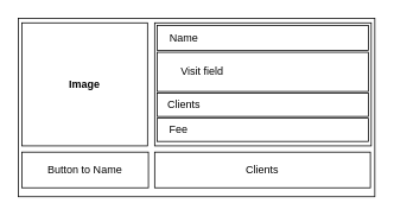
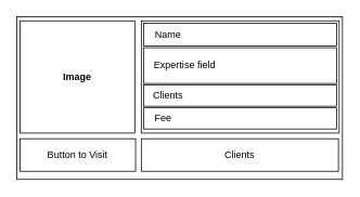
  <mxCell id="0" />
  <mxCell id="1" parent="0" />
  <mxCell id="2" value="" style="rounded=0;whiteSpace=wrap;html=1;movable=0;resizable=0;rotatable=0;deletable=0;editable=0;connectable=0;" parent="1" vertex="1"><mxGeometry x="20" y="20" width="400" height="200" as="geometry" /></mxCell>
  <mxCell id="3" value="Image" style="rounded=0;whiteSpace=wrap;html=1;fontStyle=1;movable=0;resizable=0;rotatable=0;deletable=0;editable=0;connectable=0;" parent="1" vertex="1"><mxGeometry x="24" y="25" width="141" height="138" as="geometry" /></mxCell>
  <mxCell id="4" value="" style="rounded=0;whiteSpace=wrap;html=1;movable=0;resizable=0;rotatable=0;deletable=0;editable=0;connectable=0;" parent="1" vertex="1"><mxGeometry x="173" y="25" width="243" height="138" as="geometry" /></mxCell>
- <mxCell id="5" value="Button to Name" style="rounded=0;whiteSpace=wrap;html=1;movable=0;resizable=0;rotatable=0;deletable=0;editable=0;connectable=0;" parent="1" vertex="1"><mxGeometry x="24" y="170" width="142" height="40" as="geometry" /></mxCell>
+ <mxCell id="5" value="Button to Visit" style="rounded=0;whiteSpace=wrap;html=1;movable=0;resizable=0;rotatable=0;deletable=0;editable=0;connectable=0;" parent="1" vertex="1"><mxGeometry x="24" y="170" width="142" height="40" as="geometry" /></mxCell>
  <mxCell id="6" value="Clients" style="rounded=0;whiteSpace=wrap;html=1;movable=0;resizable=0;rotatable=0;deletable=0;editable=0;connectable=0;" parent="1" vertex="1"><mxGeometry x="173" y="170" width="242" height="40" as="geometry" /></mxCell>
  <mxCell id="7" value="" style="rounded=0;whiteSpace=wrap;html=1;movable=0;resizable=0;rotatable=0;deletable=0;editable=0;connectable=0;" parent="1" vertex="1"><mxGeometry x="176" y="28" width="237" height="28" as="geometry" /></mxCell>
  <mxCell id="8" value="Name" style="text;html=1;strokeColor=none;fillColor=none;align=center;verticalAlign=middle;whiteSpace=wrap;rounded=0;movable=0;resizable=0;rotatable=0;deletable=0;editable=0;connectable=0;" parent="1" vertex="1"><mxGeometry x="176" y="28" width="60" height="30" as="geometry" /></mxCell>
  <mxCell id="9" value="" style="rounded=0;whiteSpace=wrap;html=1;movable=0;resizable=0;rotatable=0;deletable=0;editable=0;connectable=0;" parent="1" vertex="1"><mxGeometry x="176" y="58" width="237" height="44" as="geometry" /></mxCell>
- <mxCell id="10" value="Visit field" style="text;html=1;strokeColor=none;fillColor=none;align=center;verticalAlign=middle;whiteSpace=wrap;rounded=0;movable=0;resizable=0;rotatable=0;deletable=0;editable=0;connectable=0;" parent="1" vertex="1"><mxGeometry x="182" y="65" width="88.5" height="30" as="geometry" /></mxCell>
+ <mxCell id="10" value="Expertise field" style="text;html=1;strokeColor=none;fillColor=none;align=center;verticalAlign=middle;whiteSpace=wrap;rounded=0;movable=0;resizable=0;rotatable=0;deletable=0;editable=0;connectable=0;" parent="1" vertex="1"><mxGeometry x="182" y="65" width="88.5" height="30" as="geometry" /></mxCell>
  <mxCell id="11" value="" style="rounded=0;whiteSpace=wrap;html=1;movable=0;resizable=0;rotatable=0;deletable=0;editable=0;connectable=0;" parent="1" vertex="1"><mxGeometry x="176" y="104" width="237" height="26" as="geometry" /></mxCell>
  <mxCell id="12" value="Clients" style="text;html=1;strokeColor=none;fillColor=none;align=center;verticalAlign=middle;whiteSpace=wrap;rounded=0;movable=0;resizable=0;rotatable=0;deletable=0;editable=0;connectable=0;" parent="1" vertex="1"><mxGeometry x="176" y="102" width="60" height="30" as="geometry" /></mxCell>
  <mxCell id="13" value="" style="rounded=0;whiteSpace=wrap;html=1;movable=0;resizable=0;rotatable=0;deletable=0;editable=0;connectable=0;" parent="1" vertex="1"><mxGeometry x="176" y="132" width="237" height="26" as="geometry" /></mxCell>
  <mxCell id="14" value="Fee" style="text;html=1;strokeColor=none;fillColor=none;align=center;verticalAlign=middle;whiteSpace=wrap;rounded=0;movable=0;resizable=0;rotatable=0;deletable=0;editable=0;connectable=0;" parent="1" vertex="1"><mxGeometry x="170" y="130" width="60" height="30" as="geometry" /></mxCell>
